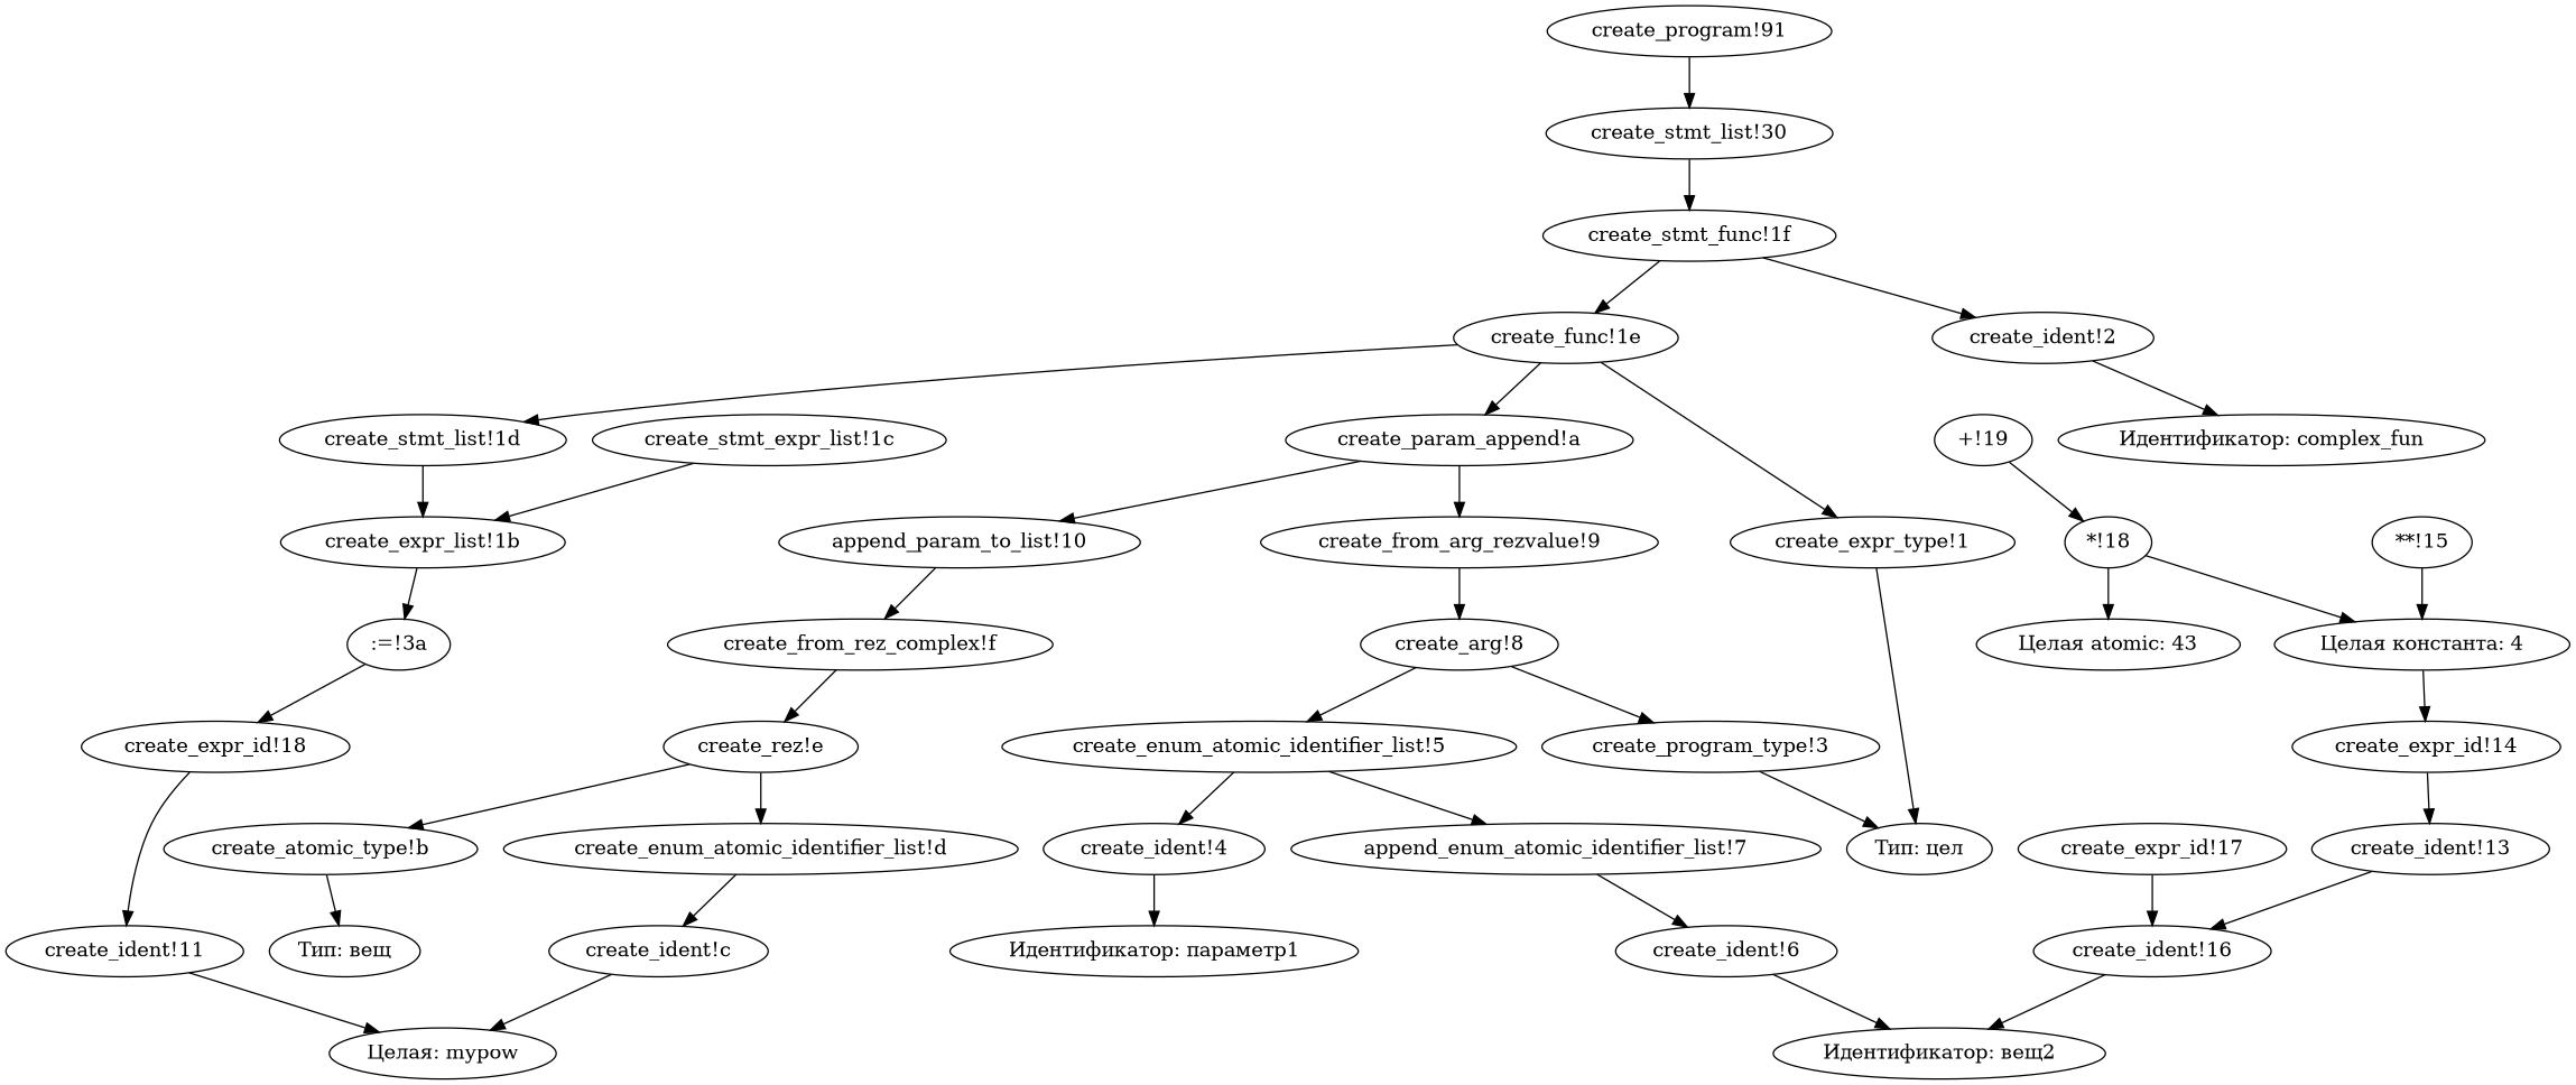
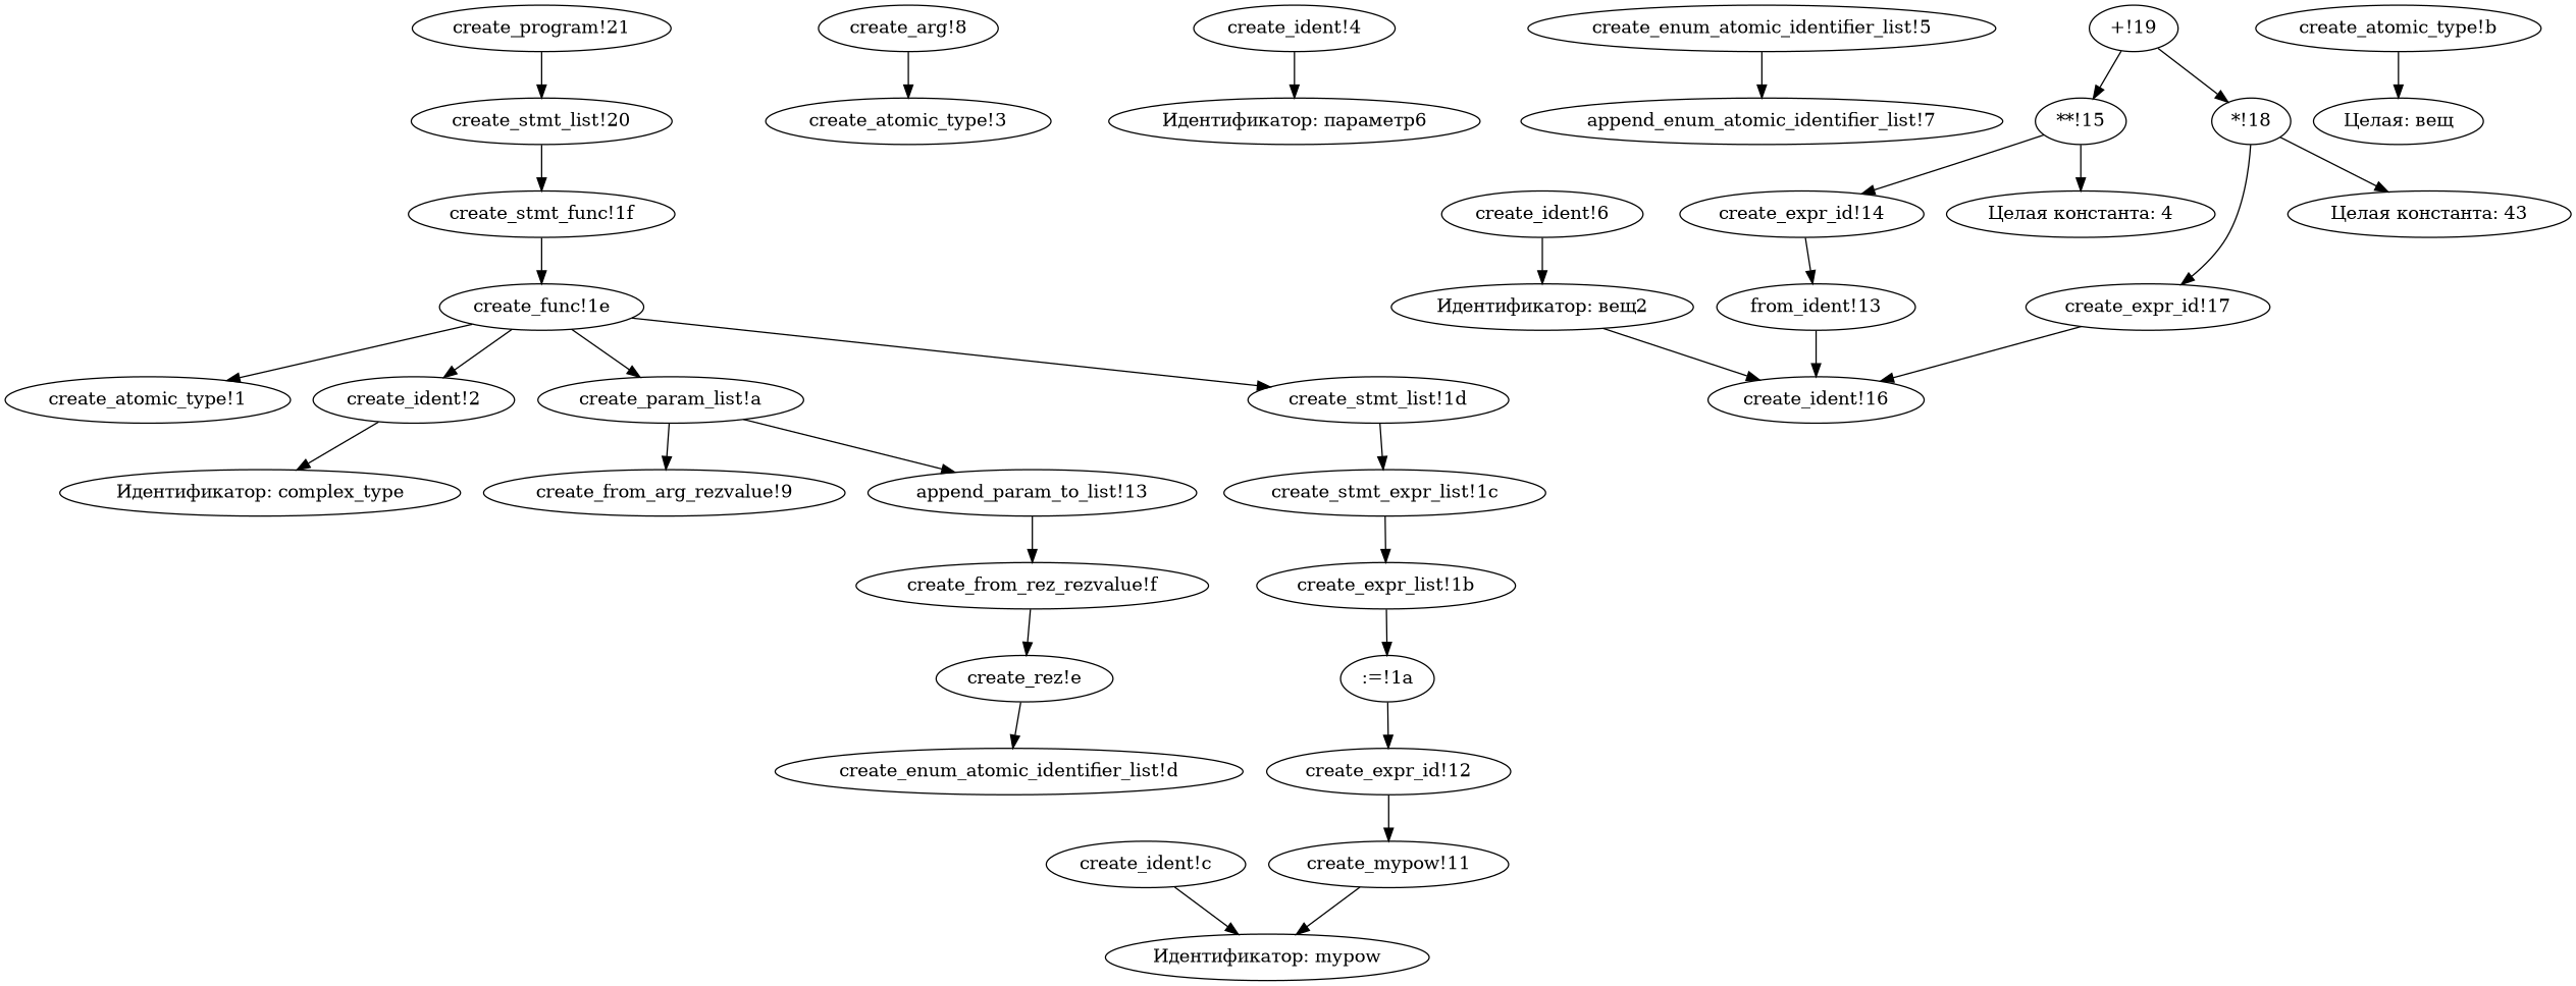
  digraph {
-   "create_atomic_type!1" [label="create_expr_type!1"]
-   "Тип: цел"
+   "create_atomic_type!1"
    "create_ident!2"
-   "Идентификатор: complex_fun"
-   "create_atomic_type!3" [label="create_program_type!3"]
+   "Идентификатор: complex_fun" [label="Идентификатор: complex_type"]
+   "create_atomic_type!3"
    "create_ident!4"
-   "Идентификатор: параметр1"
+   "Идентификатор: параметр1" [label="Идентификатор: параметр6"]
    "create_enum_atomic_identifier_list!5"
    "append_enum_atomic_identifier_list!7"
    "create_ident!6"
    n11 [label="Идентификатор: вещ2"]
    "create_arg!8"
    "create_from_arg_rezvalue!9"
-   "create_param_list!a" [label="create_param_append!a"]
-   "append_param_to_list!10"
-   "create_from_rez_rezvalue!f" [label="create_from_rez_complex!f"]
+   "create_param_list!a"
+   "append_param_to_list!10" [label="append_param_to_list!13"]
+   "create_from_rez_rezvalue!f"
    "create_atomic_type!b"
-   "Тип: вещ"
+   "Тип: вещ" [label="Целая: вещ"]
    "create_ident!c"
-   "Идентификатор: mypow" [label="Целая: mypow"]
+   "Идентификатор: mypow"
    "create_enum_atomic_identifier_list!d"
    "create_rez!e"
-   "create_ident!11"
-   "create_expr_id!12" [label="create_expr_id!18"]
-   "create_ident!13"
+   "create_ident!11" [label="create_mypow!11"]
+   "create_expr_id!12"
+   "create_ident!13" [label="from_ident!13"]
    "create_ident!16"
    "create_expr_id!14"
    "**!15"
    "Целая константа: 4"
    "create_expr_id!17"
    "*!18"
-   "Целая константа: 43" [label="Целая atomic: 43"]
+   "Целая константа: 43"
    "+!19"
-   ":=!1a" [label=":=!3a"]
+   ":=!1a"
    "create_expr_list!1b"
    "create_stmt_expr_list!1c"
    "create_stmt_list!1d"
    "create_func!1e"
    "create_stmt_func!1f"
-   "create_stmt_list!20" [label="create_stmt_list!30"]
-   "create_program!21" [label="create_program!91"]
-   "create_atomic_type!1" -> "Тип: цел"
+   "create_stmt_list!20"
+   "create_program!21"
    "create_ident!2" -> "Идентификатор: complex_fun"
-   "create_atomic_type!3" -> "Тип: цел"
    "create_ident!4" -> "Идентификатор: параметр1"
-   "create_enum_atomic_identifier_list!5" -> "create_ident!4"
    "create_enum_atomic_identifier_list!5" -> "append_enum_atomic_identifier_list!7"
-   "append_enum_atomic_identifier_list!7" -> "create_ident!6"
    "create_ident!6" -> n11
    "create_arg!8" -> "create_atomic_type!3"
-   "create_arg!8" -> "create_enum_atomic_identifier_list!5"
-   "create_from_arg_rezvalue!9" -> "create_arg!8"
    "create_param_list!a" -> "create_from_arg_rezvalue!9"
    "create_param_list!a" -> "append_param_to_list!10"
    "append_param_to_list!10" -> "create_from_rez_rezvalue!f"
    "create_from_rez_rezvalue!f" -> "create_rez!e"
    "create_atomic_type!b" -> "Тип: вещ"
    "create_ident!c" -> "Идентификатор: mypow"
-   "create_enum_atomic_identifier_list!d" -> "create_ident!c"
-   "create_rez!e" -> "create_atomic_type!b"
    "create_rez!e" -> "create_enum_atomic_identifier_list!d"
    "create_ident!11" -> "Идентификатор: mypow"
    "create_expr_id!12" -> "create_ident!11"
    "create_ident!13" -> "create_ident!16"
-   "create_ident!16" -> n11
+   n11 -> "create_ident!16"
    "create_expr_id!14" -> "create_ident!13"
-   "Целая константа: 4" -> "create_expr_id!14"
+   "**!15" -> "create_expr_id!14"
    "**!15" -> "Целая константа: 4"
    "create_expr_id!17" -> "create_ident!16"
-   "*!18" -> "Целая константа: 4"
+   "*!18" -> "create_expr_id!17"
    "*!18" -> "Целая константа: 43"
+   "+!19" -> "**!15"
    "+!19" -> "*!18"
    ":=!1a" -> "create_expr_id!12"
    "create_expr_list!1b" -> ":=!1a"
    "create_stmt_expr_list!1c" -> "create_expr_list!1b"
-   "create_stmt_list!1d" -> "create_expr_list!1b"
+   "create_stmt_list!1d" -> "create_stmt_expr_list!1c"
    "create_func!1e" -> "create_atomic_type!1"
-   "create_stmt_func!1f" -> "create_ident!2"
+   "create_func!1e" -> "create_ident!2"
    "create_func!1e" -> "create_param_list!a"
    "create_func!1e" -> "create_stmt_list!1d"
    "create_stmt_func!1f" -> "create_func!1e"
    "create_stmt_list!20" -> "create_stmt_func!1f"
    "create_program!21" -> "create_stmt_list!20"
  }
